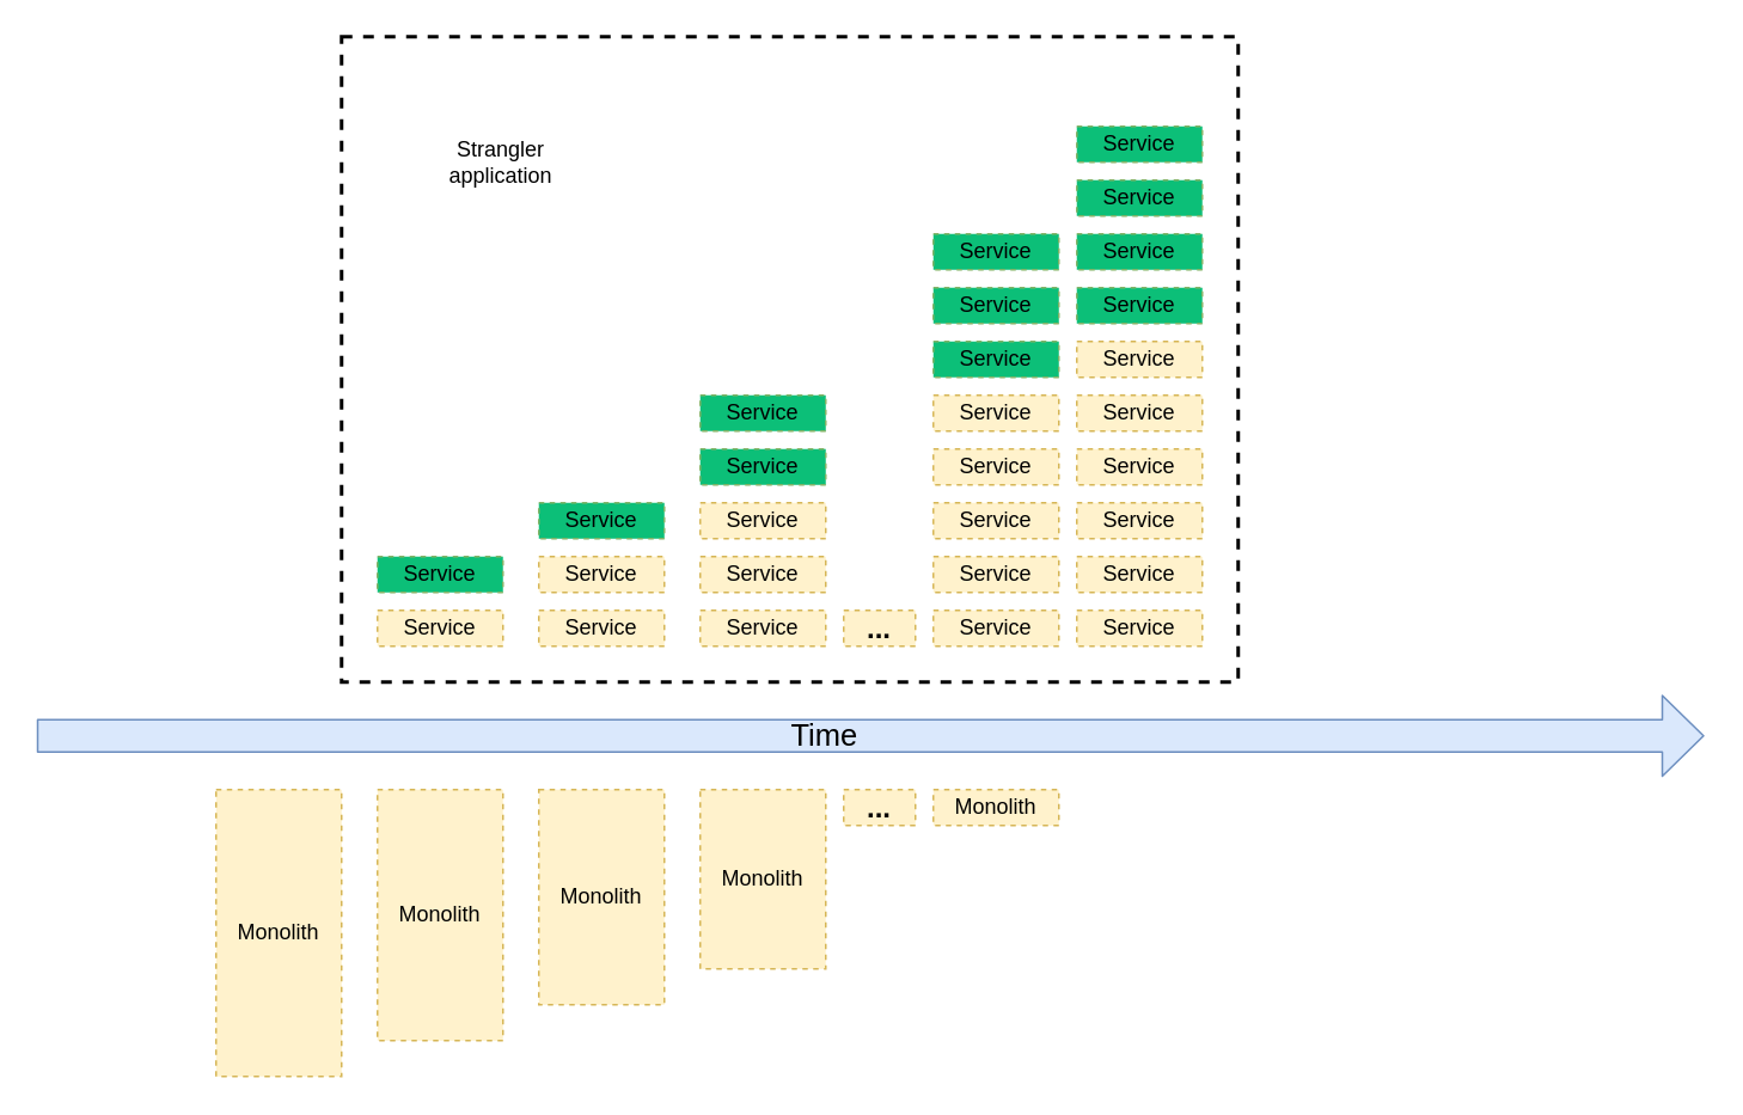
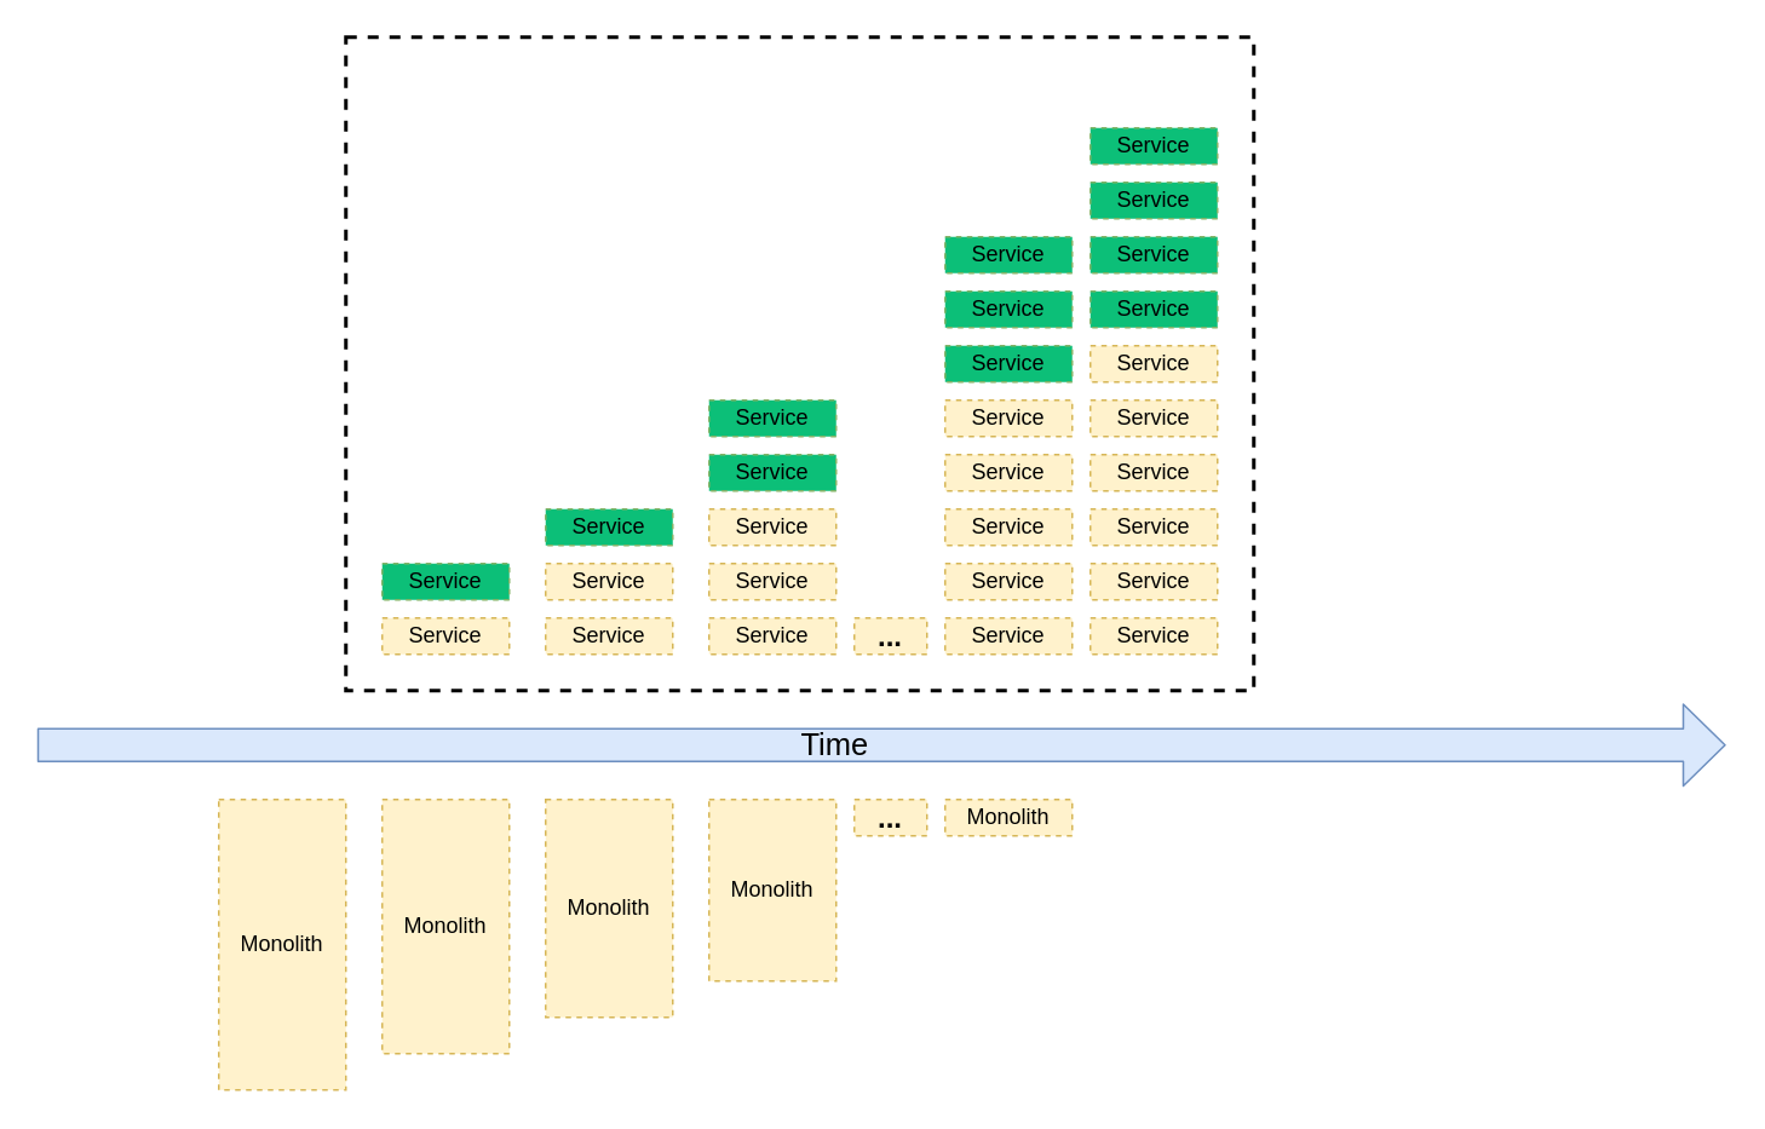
  <mxCell id="0" />
  <mxCell id="1" parent="0" />
  <mxCell id="2" value="" style="shape=flexArrow;endArrow=classic;html=1;fillColor=#dae8fc;strokeColor=#6c8ebf;endWidth=26;endSize=7.33;width=18;spacing=12;" edge="1" parent="1"><mxGeometry width="50" height="50" relative="1" as="geometry"><mxPoint x="20" y="410" as="sourcePoint" /><mxPoint x="950" y="410" as="targetPoint" /></mxGeometry></mxCell>
  <mxCell id="3" value="Time" style="edgeLabel;html=1;align=center;verticalAlign=middle;resizable=0;points=[];labelBackgroundColor=none;fontSize=17;spacing=12;" vertex="1" connectable="0" parent="2"><mxGeometry x="-0.059" relative="1" as="geometry"><mxPoint as="offset" /></mxGeometry></mxCell>
  <mxCell id="4" value="Monolith" style="rounded=0;whiteSpace=wrap;html=1;dashed=1;fillColor=#fff2cc;strokeColor=#d6b656;spacing=12;" vertex="1" parent="1"><mxGeometry y="440" width="70" height="160" as="geometry" x="120" /></mxCell>
  <mxCell id="5" value="Monolith" style="rounded=0;whiteSpace=wrap;html=1;dashed=1;fillColor=#fff2cc;strokeColor=#d6b656;spacing=12;" vertex="1" parent="1"><mxGeometry x="210" y="440" width="70" height="140" as="geometry" /></mxCell>
  <mxCell id="6" value="Monolith" style="rounded=0;whiteSpace=wrap;html=1;dashed=1;fillColor=#fff2cc;strokeColor=#d6b656;spacing=12;" vertex="1" parent="1"><mxGeometry x="300" y="440" width="70" height="120" as="geometry" /></mxCell>
  <mxCell id="7" value="Monolith" style="rounded=0;whiteSpace=wrap;html=1;dashed=1;fillColor=#fff2cc;strokeColor=#d6b656;spacing=12;" vertex="1" parent="1"><mxGeometry x="390" y="440" width="70" height="100" as="geometry" /></mxCell>
  <mxCell id="8" value="Monolith" style="rounded=0;whiteSpace=wrap;html=1;dashed=1;fillColor=#fff2cc;strokeColor=#d6b656;spacing=12;" vertex="1" parent="1"><mxGeometry x="520" y="440" width="70" height="20" as="geometry" /></mxCell>
  <mxCell id="9" value="" style="rounded=0;whiteSpace=wrap;html=1;dashed=1;fillColor=none;strokeWidth=2;perimeterSpacing=3;spacing=12;" vertex="1" parent="1"><mxGeometry x="190" y="20" width="500" height="360" as="geometry" /></mxCell>
  <mxCell id="10" value="Service" style="rounded=0;whiteSpace=wrap;html=1;dashed=1;fillColor=#fff2cc;strokeColor=#d6b656;spacing=12;" vertex="1" parent="1"><mxGeometry x="210" y="340" width="70" height="20" as="geometry" /></mxCell>
  <mxCell id="11" value="Service" style="rounded=0;whiteSpace=wrap;html=1;dashed=1;strokeColor=#82b366;fillColor=#0CBF78;spacing=12;" vertex="1" parent="1"><mxGeometry x="210" y="310" width="70" height="20" as="geometry" /></mxCell>
  <mxCell id="12" value="Service" style="rounded=0;whiteSpace=wrap;html=1;dashed=1;fillColor=#fff2cc;strokeColor=#d6b656;spacing=12;" vertex="1" parent="1"><mxGeometry x="300" y="310" width="70" height="20" as="geometry" /></mxCell>
  <mxCell id="13" value="Service" style="rounded=0;whiteSpace=wrap;html=1;dashed=1;strokeColor=#82b366;fillColor=#0CBF78;spacing=12;" vertex="1" parent="1"><mxGeometry x="300" y="280" width="70" height="20" as="geometry" /></mxCell>
  <mxCell id="14" value="Service" style="rounded=0;whiteSpace=wrap;html=1;dashed=1;fillColor=#fff2cc;strokeColor=#d6b656;spacing=12;" vertex="1" parent="1"><mxGeometry x="390" y="280" width="70" height="20" as="geometry" /></mxCell>
  <mxCell id="15" value="Service" style="rounded=0;whiteSpace=wrap;html=1;dashed=1;strokeColor=#82b366;fillColor=#0CBF78;spacing=12;" vertex="1" parent="1"><mxGeometry x="390" y="250" width="70" height="20" as="geometry" /></mxCell>
  <mxCell id="16" value="Service" style="rounded=0;whiteSpace=wrap;html=1;dashed=1;fillColor=#fff2cc;strokeColor=#d6b656;spacing=12;" vertex="1" parent="1"><mxGeometry x="300" y="340" width="70" height="20" as="geometry" /></mxCell>
  <mxCell id="17" value="Service" style="rounded=0;whiteSpace=wrap;html=1;dashed=1;fillColor=#fff2cc;strokeColor=#d6b656;spacing=12;" vertex="1" parent="1"><mxGeometry x="390" y="310" width="70" height="20" as="geometry" /></mxCell>
  <mxCell id="18" value="Service" style="rounded=0;whiteSpace=wrap;html=1;dashed=1;strokeColor=#82b366;fillColor=#0CBF78;spacing=12;" vertex="1" parent="1"><mxGeometry x="390" y="220" width="70" height="20" as="geometry" /></mxCell>
  <mxCell id="19" value="Service" style="rounded=0;whiteSpace=wrap;html=1;dashed=1;fillColor=#fff2cc;strokeColor=#d6b656;spacing=12;" vertex="1" parent="1"><mxGeometry x="390" y="340" width="70" height="20" as="geometry" /></mxCell>
  <mxCell id="20" value="&lt;b&gt;&lt;font style=&quot;font-size: 16px&quot;&gt;...&lt;/font&gt;&lt;/b&gt;" style="rounded=0;whiteSpace=wrap;html=1;dashed=1;fillColor=#fff2cc;strokeColor=#d6b656;spacing=12;" vertex="1" parent="1"><mxGeometry x="470" y="340" width="40" height="20" as="geometry" /></mxCell>
  <mxCell id="21" value="Service" style="rounded=0;whiteSpace=wrap;html=1;dashed=1;fillColor=#fff2cc;strokeColor=#d6b656;spacing=12;" vertex="1" parent="1"><mxGeometry x="520" y="220" width="70" height="20" as="geometry" /></mxCell>
  <mxCell id="22" value="Service" style="rounded=0;whiteSpace=wrap;html=1;dashed=1;strokeColor=#82b366;fillColor=#0CBF78;spacing=12;" vertex="1" parent="1"><mxGeometry x="520" y="190" width="70" height="20" as="geometry" /></mxCell>
  <mxCell id="23" value="Service" style="rounded=0;whiteSpace=wrap;html=1;dashed=1;fillColor=#fff2cc;strokeColor=#d6b656;spacing=12;" vertex="1" parent="1"><mxGeometry x="520" y="250" width="70" height="20" as="geometry" /></mxCell>
  <mxCell id="24" value="Service" style="rounded=0;whiteSpace=wrap;html=1;dashed=1;strokeColor=#82b366;fillColor=#0CBF78;spacing=12;" vertex="1" parent="1"><mxGeometry x="520" y="160" width="70" height="20" as="geometry" /></mxCell>
  <mxCell id="25" value="Service" style="rounded=0;whiteSpace=wrap;html=1;dashed=1;fillColor=#fff2cc;strokeColor=#d6b656;spacing=12;" vertex="1" parent="1"><mxGeometry x="520" y="280" width="70" height="20" as="geometry" /></mxCell>
  <mxCell id="26" value="Service" style="rounded=0;whiteSpace=wrap;html=1;dashed=1;fillColor=#fff2cc;strokeColor=#d6b656;spacing=12;" vertex="1" parent="1"><mxGeometry x="600" y="190" width="70" height="20" as="geometry" /></mxCell>
  <mxCell id="27" value="Service" style="rounded=0;whiteSpace=wrap;html=1;dashed=1;strokeColor=#82b366;fillColor=#0CBF78;spacing=12;" vertex="1" parent="1"><mxGeometry x="600" y="160" width="70" height="20" as="geometry" /></mxCell>
  <mxCell id="28" value="Service" style="rounded=0;whiteSpace=wrap;html=1;dashed=1;fillColor=#fff2cc;strokeColor=#d6b656;spacing=12;" vertex="1" parent="1"><mxGeometry x="600" y="220" width="70" height="20" as="geometry" /></mxCell>
  <mxCell id="29" value="Service" style="rounded=0;whiteSpace=wrap;html=1;dashed=1;strokeColor=#82b366;fillColor=#0CBF78;spacing=12;" vertex="1" parent="1"><mxGeometry x="600" y="130" width="70" height="20" as="geometry" /></mxCell>
  <mxCell id="30" value="Service" style="rounded=0;whiteSpace=wrap;html=1;dashed=1;fillColor=#fff2cc;strokeColor=#d6b656;spacing=12;" vertex="1" parent="1"><mxGeometry x="600" y="250" width="70" height="20" as="geometry" /></mxCell>
  <mxCell id="31" value="Service" style="rounded=0;whiteSpace=wrap;html=1;dashed=1;fillColor=#fff2cc;strokeColor=#d6b656;spacing=12;" vertex="1" parent="1"><mxGeometry x="600" y="280" width="70" height="20" as="geometry" /></mxCell>
  <mxCell id="32" value="Service" style="rounded=0;whiteSpace=wrap;html=1;dashed=1;fillColor=#fff2cc;strokeColor=#d6b656;spacing=12;" vertex="1" parent="1"><mxGeometry x="600" y="310" width="70" height="20" as="geometry" /></mxCell>
  <mxCell id="33" value="Service" style="rounded=0;whiteSpace=wrap;html=1;dashed=1;fillColor=#fff2cc;strokeColor=#d6b656;spacing=12;" vertex="1" parent="1"><mxGeometry x="600" y="340" width="70" height="20" as="geometry" /></mxCell>
  <mxCell id="34" value="Service" style="rounded=0;whiteSpace=wrap;html=1;dashed=1;strokeColor=#82b366;fillColor=#0CBF78;spacing=12;" vertex="1" parent="1"><mxGeometry x="600" y="100" width="70" height="20" as="geometry" /></mxCell>
  <mxCell id="35" value="Service" style="rounded=0;whiteSpace=wrap;html=1;dashed=1;strokeColor=#82b366;fillColor=#0CBF78;spacing=12;" vertex="1" parent="1"><mxGeometry x="600" y="70" width="70" height="20" as="geometry" /></mxCell>
  <mxCell id="36" value="Service" style="rounded=0;whiteSpace=wrap;html=1;dashed=1;strokeColor=#82b366;fillColor=#0CBF78;spacing=12;" vertex="1" parent="1"><mxGeometry x="520" y="130" width="70" height="20" as="geometry" /></mxCell>
  <mxCell id="37" value="Service" style="rounded=0;whiteSpace=wrap;html=1;dashed=1;fillColor=#fff2cc;strokeColor=#d6b656;spacing=12;" vertex="1" parent="1"><mxGeometry x="520" y="310" width="70" height="20" as="geometry" /></mxCell>
  <mxCell id="38" value="Service" style="rounded=0;whiteSpace=wrap;html=1;dashed=1;fillColor=#fff2cc;strokeColor=#d6b656;spacing=12;" vertex="1" parent="1"><mxGeometry x="520" y="340" width="70" height="20" as="geometry" /></mxCell>
- <mxCell id="39" value="Strangler application" style="text;html=1;strokeColor=none;fillColor=none;align=center;verticalAlign=middle;whiteSpace=wrap;rounded=0;dashed=1;spacing=12;" vertex="1" parent="1"><mxGeometry x="219" y="80" width="120" height="20" as="geometry" /></mxCell>
  <mxCell id="40" value="&lt;b&gt;&lt;font style=&quot;font-size: 16px&quot;&gt;...&lt;/font&gt;&lt;/b&gt;" style="rounded=0;whiteSpace=wrap;html=1;dashed=1;fillColor=#fff2cc;strokeColor=#d6b656;spacing=12;" vertex="1" parent="1"><mxGeometry x="470" y="440" width="40" height="20" as="geometry" /></mxCell>
